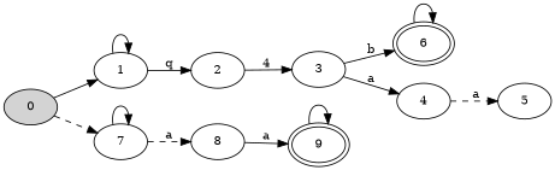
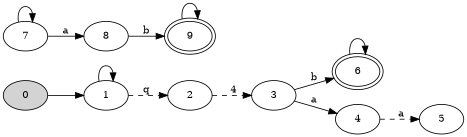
  digraph {
    rankdir=LR
    node [fillcolor=white fontsize=12 peripheries=1 shape=ellipse style=filled]
    edge [fontsize=12]
    0 [fillcolor="#d3d3d3ff"]
    1
    7
    2
    8
    6 [peripheries=2]
    9 [peripheries=2]
    3
    4
    5
    0 -> 1 [style=solid]
-   0 -> 7 [style=dashed]
    1 -> 1
-   1 -> 2 [label=q]
+   1 -> 2 [label=q style=dashed]
    7 -> 7
-   7 -> 8 [label=a style=dashed]
-   2 -> 3 [label=4]
-   8 -> 9 [label=a]
+   7 -> 8 [label=a]
+   2 -> 3 [label=4 style=dashed]
+   8 -> 9 [label=b]
    6 -> 6
    9 -> 9
    3 -> 6 [label=b]
    3 -> 4 [label=a]
    4 -> 5 [label=a style=dashed]
  }
